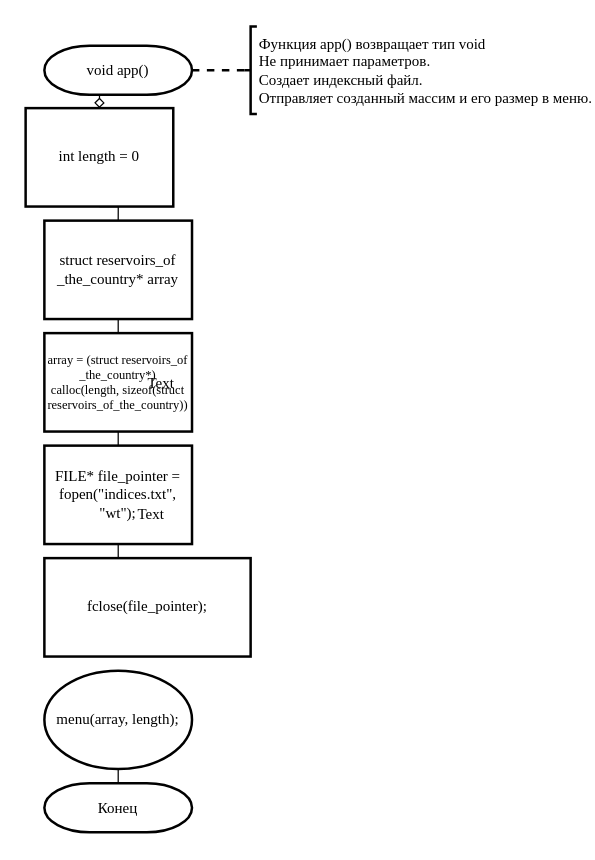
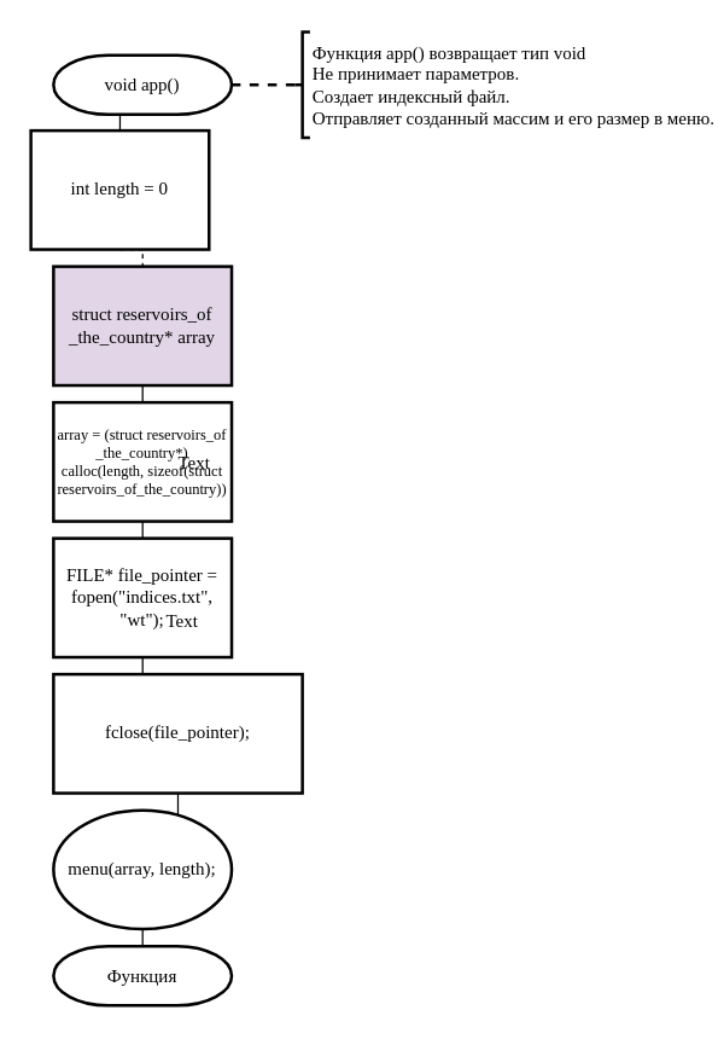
  <mxCell id="0" />
  <mxCell id="1" parent="0" />
- <mxCell id="2" style="edgeStyle=orthogonalEdgeStyle;rounded=0;orthogonalLoop=1;jettySize=auto;html=1;exitX=0.5;exitY=1;exitDx=0;exitDy=0;exitPerimeter=0;entryX=0.5;entryY=0;entryDx=0;entryDy=0;fontFamily=Times New Roman;fontSize=12;endArrow=diamond;endFill=0;" parent="1" source="3" target="5" edge="1"><mxGeometry relative="1" as="geometry" /></mxCell>
+ <mxCell id="2" style="edgeStyle=orthogonalEdgeStyle;rounded=0;orthogonalLoop=1;jettySize=auto;html=1;exitX=0.5;exitY=1;exitDx=0;exitDy=0;exitPerimeter=0;entryX=0.5;entryY=0;entryDx=0;entryDy=0;fontFamily=Times New Roman;fontSize=12;endArrow=none;endFill=0;" parent="1" source="3" target="5" edge="1"><mxGeometry relative="1" as="geometry" /></mxCell>
  <mxCell id="3" value="void app()" style="strokeWidth=2;html=1;shape=mxgraph.flowchart.terminator;whiteSpace=wrap;fontFamily=Times New Roman;" parent="1" vertex="1"><mxGeometry x="35" y="36" width="118.11" height="39.37" as="geometry" /></mxCell>
- <mxCell id="4" style="edgeStyle=orthogonalEdgeStyle;rounded=0;orthogonalLoop=1;jettySize=auto;html=1;exitX=0.5;exitY=1;exitDx=0;exitDy=0;entryX=0.5;entryY=0;entryDx=0;entryDy=0;endArrow=none;endFill=0;fontFamily=Times New Roman;fontSize=12;" parent="1" source="5" target="7" edge="1"><mxGeometry relative="1" as="geometry" /></mxCell>
+ <mxCell id="4" style="edgeStyle=orthogonalEdgeStyle;rounded=0;orthogonalLoop=1;jettySize=auto;html=1;exitX=0.5;exitY=1;exitDx=0;exitDy=0;entryX=0.5;entryY=0;entryDx=0;entryDy=0;endArrow=none;endFill=0;fontFamily=Times New Roman;fontSize=12;dashed=1;" parent="1" source="5" target="7" edge="1"><mxGeometry relative="1" as="geometry" /></mxCell>
  <mxCell id="5" value="int length = 0" style="rounded=0;whiteSpace=wrap;html=1;absoluteArcSize=1;arcSize=14;strokeWidth=2;fontFamily=Times New Roman;" parent="1" vertex="1"><mxGeometry x="20" y="86" width="118.11" height="78.74" as="geometry" /></mxCell>
  <mxCell id="6" style="edgeStyle=orthogonalEdgeStyle;rounded=0;orthogonalLoop=1;jettySize=auto;html=1;exitX=0.5;exitY=1;exitDx=0;exitDy=0;entryX=0.5;entryY=0;entryDx=0;entryDy=0;endArrow=none;endFill=0;fontFamily=Times New Roman;fontSize=12;" parent="1" source="7" target="9" edge="1"><mxGeometry relative="1" as="geometry" /></mxCell>
- <mxCell id="7" value="struct reservoirs_of&lt;br&gt;_the_country* array" style="rounded=0;whiteSpace=wrap;html=1;absoluteArcSize=1;arcSize=14;strokeWidth=2;fontFamily=Times New Roman;" parent="1" vertex="1"><mxGeometry x="35" y="176" width="118.11" height="78.74" as="geometry" /></mxCell>
+ <mxCell id="7" value="struct reservoirs_of&lt;br&gt;_the_country* array" style="rounded=0;whiteSpace=wrap;html=1;absoluteArcSize=1;arcSize=14;strokeWidth=2;fontFamily=Times New Roman;fillColor=#e1d5e7;" parent="1" vertex="1"><mxGeometry x="35" y="176" width="118.11" height="78.74" as="geometry" /></mxCell>
  <mxCell id="8" style="edgeStyle=orthogonalEdgeStyle;rounded=0;orthogonalLoop=1;jettySize=auto;html=1;exitX=0.5;exitY=1;exitDx=0;exitDy=0;entryX=0.5;entryY=0;entryDx=0;entryDy=0;endArrow=none;endFill=0;fontFamily=Times New Roman;fontSize=12;" parent="1" source="9" target="12" edge="1"><mxGeometry relative="1" as="geometry" /></mxCell>
  <mxCell id="9" value="array = (struct reservoirs_of&lt;br&gt;_the_country*) calloc(length, sizeof(struct reservoirs_of_the_country))" style="rounded=0;whiteSpace=wrap;html=1;absoluteArcSize=1;arcSize=14;strokeWidth=2;fontFamily=Times New Roman;fontSize=10;" parent="1" vertex="1"><mxGeometry x="35" y="266" width="118.11" height="78.74" as="geometry" /></mxCell>
  <mxCell id="10" value="Text" style="text;html=1;align=center;verticalAlign=middle;resizable=0;points=[];autosize=1;fontSize=12;fontFamily=Times New Roman;" parent="9" vertex="1"><mxGeometry x="73" y="30" width="40" height="20" as="geometry" /></mxCell>
  <mxCell id="11" style="edgeStyle=orthogonalEdgeStyle;rounded=0;orthogonalLoop=1;jettySize=auto;html=1;exitX=0.5;exitY=1;exitDx=0;exitDy=0;endArrow=none;endFill=0;fontFamily=Times New Roman;fontSize=12;" parent="1" source="12" target="15" edge="1"><mxGeometry relative="1" as="geometry" /></mxCell>
  <mxCell id="12" value="FILE* file_pointer = fopen(&quot;indices.txt&quot;, &quot;wt&quot;);" style="rounded=0;whiteSpace=wrap;html=1;absoluteArcSize=1;arcSize=14;strokeWidth=2;fontFamily=Times New Roman;fontSize=12;" parent="1" vertex="1"><mxGeometry x="35" y="356" width="118.11" height="78.74" as="geometry" /></mxCell>
  <mxCell id="13" value="Text" style="text;html=1;align=center;verticalAlign=middle;resizable=0;points=[];autosize=1;fontSize=12;fontFamily=Times New Roman;" parent="12" vertex="1"><mxGeometry x="65" y="45" width="40" height="20" as="geometry" /></mxCell>
+ <mxCell id="14" style="edgeStyle=orthogonalEdgeStyle;rounded=0;orthogonalLoop=1;jettySize=auto;html=1;exitX=0.5;exitY=1;exitDx=0;exitDy=0;endArrow=none;endFill=0;fontFamily=Times New Roman;fontSize=12;" parent="1" source="15" target="17" edge="1"><mxGeometry relative="1" as="geometry" /></mxCell>
  <mxCell id="15" value="fclose(file_pointer);" style="rounded=0;whiteSpace=wrap;html=1;absoluteArcSize=1;arcSize=14;strokeWidth=2;fontFamily=Times New Roman;fontSize=12;" parent="1" vertex="1"><mxGeometry x="35" y="446" width="165" height="78.74" as="geometry" /></mxCell>
  <mxCell id="16" style="edgeStyle=orthogonalEdgeStyle;rounded=0;orthogonalLoop=1;jettySize=auto;html=1;exitX=0.5;exitY=1;exitDx=0;exitDy=0;entryX=0.5;entryY=0;entryDx=0;entryDy=0;entryPerimeter=0;endArrow=none;endFill=0;fontFamily=Times New Roman;fontSize=12;" parent="1" source="17" target="18" edge="1"><mxGeometry relative="1" as="geometry" /></mxCell>
  <mxCell id="17" value="menu(array, length);" style="ellipse;whiteSpace=wrap;html=1;absoluteArcSize=1;arcSize=14;strokeWidth=2;fontFamily=Times New Roman;fontSize=12;" parent="1" vertex="1"><mxGeometry x="35" y="536" width="118.11" height="78.74" as="geometry" /></mxCell>
- <mxCell id="18" value="Конец" style="strokeWidth=2;html=1;shape=mxgraph.flowchart.terminator;whiteSpace=wrap;fontFamily=Times New Roman;" parent="1" vertex="1"><mxGeometry x="35" y="626" width="118.11" height="39.37" as="geometry" /></mxCell>
+ <mxCell id="18" value="Функция" style="strokeWidth=2;html=1;shape=mxgraph.flowchart.terminator;whiteSpace=wrap;fontFamily=Times New Roman;" parent="1" vertex="1"><mxGeometry x="35" y="626" width="118.11" height="39.37" as="geometry" /></mxCell>
  <mxCell id="19" style="edgeStyle=orthogonalEdgeStyle;rounded=0;orthogonalLoop=1;jettySize=auto;html=1;exitX=0;exitY=0.5;exitDx=0;exitDy=0;exitPerimeter=0;entryX=1;entryY=0.5;entryDx=0;entryDy=0;entryPerimeter=0;endArrow=none;endFill=0;fontFamily=Times New Roman;fontSize=12;dashed=1;strokeWidth=2;" parent="1" source="20" target="3" edge="1"><mxGeometry relative="1" as="geometry" /></mxCell>
  <mxCell id="20" value="Функция app() возвращает тип void&lt;br&gt;Не принимает параметров.&lt;br&gt;Создает индексный файл.&lt;br&gt;Отправляет созданный массим и его размер в меню." style="strokeWidth=2;html=1;shape=mxgraph.flowchart.annotation_2;align=left;labelPosition=right;pointerEvents=1;rounded=0;fontFamily=Times New Roman;fontSize=12;" parent="1" vertex="1"><mxGeometry x="195" y="20.68" width="10" height="70" as="geometry" /></mxCell>
